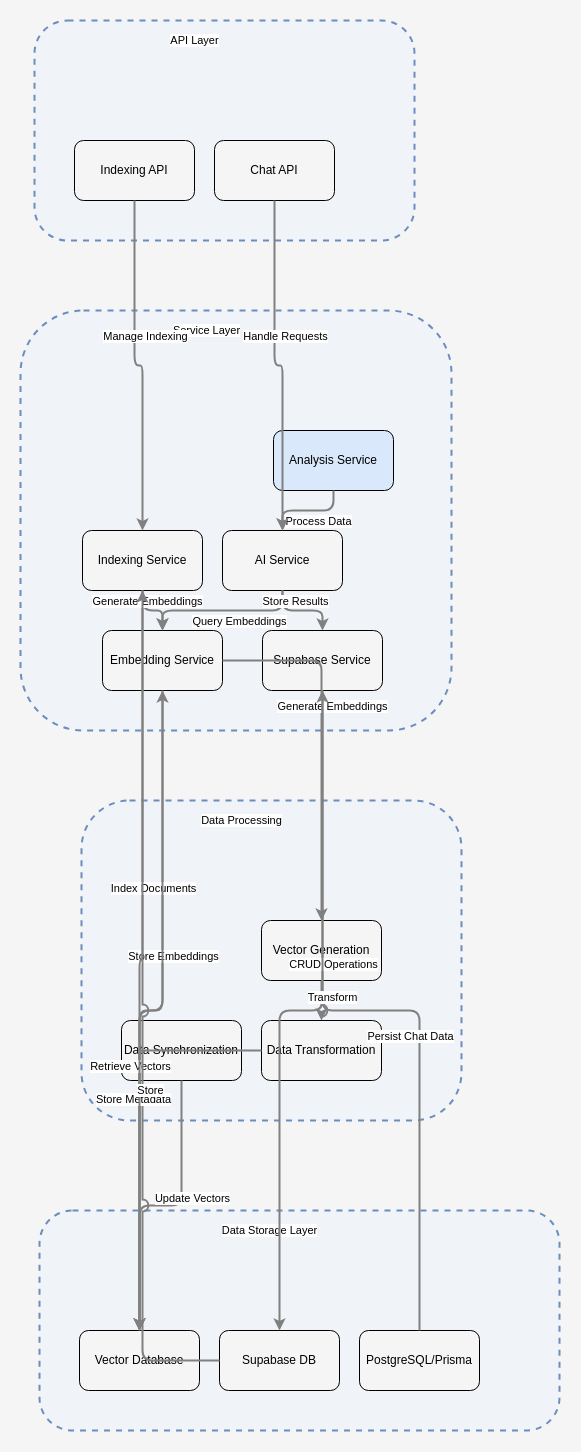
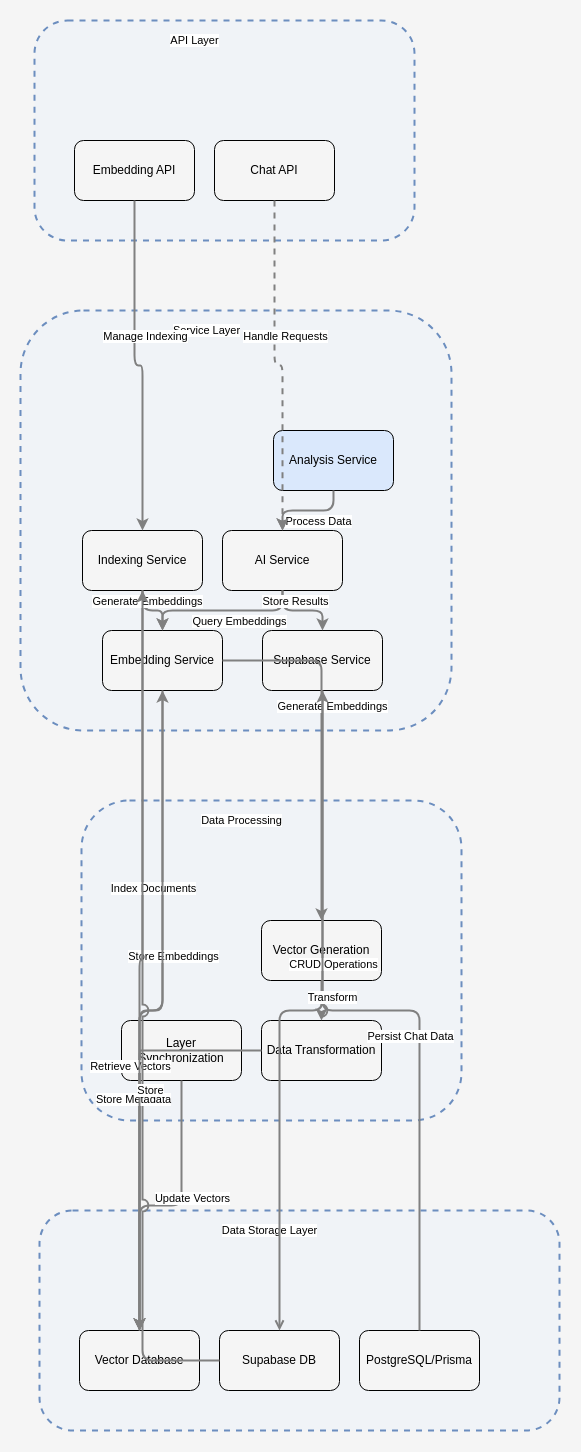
  <mxCell id="0" />
  <mxCell id="1" parent="0" />
  <mxCell id="2" value="" style="html=1;whiteSpace=wrap;container=1;fillColor=#dae8fc;strokeColor=#6c8ebf;dashed=1;fillOpacity=20;strokeWidth=2;containerType=none;recursiveResize=0;movable=1;resizable=1;autosize=0;dropTarget=0;rounded=1;" parent="1" vertex="1"><mxGeometry x="81" y="800" width="380" height="320" as="geometry" /></mxCell>
- <mxCell id="3" value="Data Synchronization" style="rounded=1;whiteSpace=wrap;html=1;fillColor=#f5f5f5;" parent="2" vertex="1"><mxGeometry x="40" y="220" width="120" height="60" as="geometry" /></mxCell>
+ <mxCell id="3" value="Layer Synchronization" style="rounded=1;whiteSpace=wrap;html=1;fillColor=#f5f5f5;" parent="2" vertex="1"><mxGeometry x="40" y="220" width="120" height="60" as="geometry" /></mxCell>
  <mxCell id="4" value="Vector Generation" style="rounded=1;whiteSpace=wrap;html=1;fillColor=#f5f5f5;" parent="2" vertex="1"><mxGeometry x="180" y="120" width="120" height="60" as="geometry" /></mxCell>
  <mxCell id="5" value="Data Transformation" style="rounded=1;whiteSpace=wrap;html=1;fillColor=#f5f5f5;" parent="2" vertex="1"><mxGeometry x="180" y="220" width="120" height="60" as="geometry" /></mxCell>
  <mxCell id="6" value="Data Processing" style="edgeLabel;html=1;align=center;verticalAlign=middle;resizable=0;labelBackgroundColor=white;spacing=5;rounded=1;" parent="1" vertex="1"><mxGeometry x="89" y="808" width="304" height="24" as="geometry" /></mxCell>
  <mxCell id="7" value="" style="html=1;whiteSpace=wrap;container=1;fillColor=#dae8fc;strokeColor=#6c8ebf;dashed=1;fillOpacity=20;strokeWidth=2;containerType=none;recursiveResize=0;movable=1;resizable=1;autosize=0;dropTarget=0;rounded=1;" parent="1" vertex="1"><mxGeometry x="34" y="20" width="380" height="220" as="geometry" /></mxCell>
  <mxCell id="8" value="Chat API" style="rounded=1;whiteSpace=wrap;html=1;fillColor=#f5f5f5;" parent="7" vertex="1"><mxGeometry x="180" y="120" width="120" height="60" as="geometry" /></mxCell>
- <mxCell id="9" value="Indexing API" style="rounded=1;whiteSpace=wrap;html=1;fillColor=#f5f5f5;" parent="7" vertex="1"><mxGeometry x="40" y="120" width="120" height="60" as="geometry" /></mxCell>
+ <mxCell id="9" value="Embedding API" style="rounded=1;whiteSpace=wrap;html=1;fillColor=#f5f5f5;" parent="7" vertex="1"><mxGeometry x="40" y="120" width="120" height="60" as="geometry" /></mxCell>
  <mxCell id="10" value="API Layer" style="edgeLabel;html=1;align=center;verticalAlign=middle;resizable=0;labelBackgroundColor=white;spacing=5;rounded=1;" parent="1" vertex="1"><mxGeometry x="42" y="28" width="304" height="24" as="geometry" /></mxCell>
  <mxCell id="11" value="" style="html=1;whiteSpace=wrap;container=1;fillColor=#dae8fc;strokeColor=#6c8ebf;dashed=1;fillOpacity=20;strokeWidth=2;containerType=none;recursiveResize=0;movable=1;resizable=1;autosize=0;dropTarget=0;rounded=1;" parent="1" vertex="1"><mxGeometry x="20" y="310" width="431" height="420" as="geometry" /></mxCell>
  <mxCell id="12" value="Embedding Service" style="rounded=1;whiteSpace=wrap;html=1;fillColor=#f5f5f5;" parent="11" vertex="1"><mxGeometry x="82" y="320" width="120" height="60" as="geometry" /></mxCell>
  <mxCell id="13" value="Indexing Service" style="rounded=1;whiteSpace=wrap;html=1;fillColor=#f5f5f5;" parent="11" vertex="1"><mxGeometry x="62" y="220" width="120" height="60" as="geometry" /></mxCell>
  <mxCell id="14" value="Supabase Service" style="rounded=1;whiteSpace=wrap;html=1;fillColor=#f5f5f5;" parent="11" vertex="1"><mxGeometry x="242" y="320" width="120" height="60" as="geometry" /></mxCell>
  <mxCell id="15" value="AI Service" style="rounded=1;whiteSpace=wrap;html=1;fillColor=#f5f5f5;" parent="11" vertex="1"><mxGeometry x="202" y="220" width="120" height="60" as="geometry" /></mxCell>
  <mxCell id="16" value="Analysis Service" style="rounded=1;whiteSpace=wrap;html=1;fillColor=#dae8fc;" parent="11" vertex="1"><mxGeometry x="253" y="120" width="120" height="60" as="geometry" /></mxCell>
  <mxCell id="17" value="Service Layer" style="edgeLabel;html=1;align=center;verticalAlign=middle;resizable=0;labelBackgroundColor=white;spacing=5;rounded=1;" parent="1" vertex="1"><mxGeometry x="28" y="318" width="355" height="24" as="geometry" /></mxCell>
  <mxCell id="18" value="" style="html=1;whiteSpace=wrap;container=1;fillColor=#dae8fc;strokeColor=#6c8ebf;dashed=1;fillOpacity=20;strokeWidth=2;containerType=none;recursiveResize=0;movable=1;resizable=1;autosize=0;dropTarget=0;rounded=1;" parent="1" vertex="1"><mxGeometry x="39" y="1210" width="520" height="220" as="geometry" /></mxCell>
  <mxCell id="19" value="Supabase DB" style="rounded=1;whiteSpace=wrap;html=1;fillColor=#f5f5f5;" parent="18" vertex="1"><mxGeometry x="180" y="120" width="120" height="60" as="geometry" /></mxCell>
  <mxCell id="20" value="Vector Database" style="rounded=1;whiteSpace=wrap;html=1;fillColor=#f5f5f5;" parent="18" vertex="1"><mxGeometry x="40" y="120" width="120" height="60" as="geometry" /></mxCell>
  <mxCell id="21" value="PostgreSQL/Prisma" style="rounded=1;whiteSpace=wrap;html=1;fillColor=#f5f5f5;" parent="18" vertex="1"><mxGeometry x="320" y="120" width="120" height="60" as="geometry" /></mxCell>
  <mxCell id="22" value="Data Storage Layer" style="edgeLabel;html=1;align=center;verticalAlign=middle;resizable=0;labelBackgroundColor=white;spacing=5;rounded=1;" parent="1" vertex="1"><mxGeometry x="47" y="1218" width="444" height="24" as="geometry" /></mxCell>
  <mxCell id="23" style="edgeStyle=orthogonalEdgeStyle;rounded=1;orthogonalLoop=1;jettySize=auto;html=1;strokeColor=#808080;strokeWidth=2;jumpStyle=arc;jumpSize=10;spacing=15;labelBackgroundColor=white;labelBorderColor=none;" parent="1" source="12" target="20" edge="1"><mxGeometry relative="1" as="geometry" /></mxCell>
  <mxCell id="24" value="Store Embeddings" style="edgeLabel;html=1;align=center;verticalAlign=middle;resizable=0;points=[];rounded=1;" parent="23" vertex="1" connectable="0"><mxGeometry x="-0.2" y="10" relative="1" as="geometry"><mxPoint as="offset" /></mxGeometry></mxCell>
  <mxCell id="25" style="edgeStyle=orthogonalEdgeStyle;rounded=1;orthogonalLoop=1;jettySize=auto;html=1;strokeColor=#808080;strokeWidth=2;jumpStyle=arc;jumpSize=10;spacing=15;labelBackgroundColor=white;labelBorderColor=none;" parent="1" source="12" target="4" edge="1"><mxGeometry relative="1" as="geometry" /></mxCell>
  <mxCell id="26" value="Generate Embeddings" style="edgeLabel;html=1;align=center;verticalAlign=middle;resizable=0;points=[];rounded=1;" parent="25" vertex="1" connectable="0"><mxGeometry x="-0.2" y="10" relative="1" as="geometry"><mxPoint as="offset" /></mxGeometry></mxCell>
  <mxCell id="27" style="edgeStyle=orthogonalEdgeStyle;rounded=1;orthogonalLoop=1;jettySize=auto;html=1;strokeColor=#808080;strokeWidth=2;jumpStyle=arc;jumpSize=10;spacing=15;labelBackgroundColor=white;labelBorderColor=none;" parent="1" source="13" target="20" edge="1"><mxGeometry relative="1" as="geometry" /></mxCell>
  <mxCell id="28" value="Index Documents" style="edgeLabel;html=1;align=center;verticalAlign=middle;resizable=0;points=[];rounded=1;" parent="27" vertex="1" connectable="0"><mxGeometry x="-0.2" y="10" relative="1" as="geometry"><mxPoint as="offset" /></mxGeometry></mxCell>
- <mxCell id="29" style="edgeStyle=orthogonalEdgeStyle;rounded=1;orthogonalLoop=1;jettySize=auto;html=1;strokeColor=#808080;strokeWidth=2;jumpStyle=arc;jumpSize=10;spacing=15;labelBackgroundColor=white;labelBorderColor=none;" parent="1" source="14" target="19" edge="1"><mxGeometry relative="1" as="geometry" /></mxCell>
+ <mxCell id="29" style="edgeStyle=orthogonalEdgeStyle;rounded=1;orthogonalLoop=1;jettySize=auto;html=1;strokeColor=#808080;strokeWidth=2;jumpStyle=arc;jumpSize=10;spacing=15;labelBackgroundColor=white;labelBorderColor=none;endArrow=open;" parent="1" source="14" target="19" edge="1"><mxGeometry relative="1" as="geometry" /></mxCell>
  <mxCell id="30" value="CRUD Operations" style="edgeLabel;html=1;align=center;verticalAlign=middle;resizable=0;points=[];rounded=1;" parent="29" vertex="1" connectable="0"><mxGeometry x="-0.2" y="10" relative="1" as="geometry"><mxPoint as="offset" /></mxGeometry></mxCell>
  <mxCell id="31" style="edgeStyle=orthogonalEdgeStyle;rounded=1;orthogonalLoop=1;jettySize=auto;html=1;strokeColor=#808080;strokeWidth=2;jumpStyle=arc;jumpSize=10;spacing=15;labelBackgroundColor=white;labelBorderColor=none;" parent="1" source="15" target="12" edge="1"><mxGeometry relative="1" as="geometry" /></mxCell>
  <mxCell id="32" value="Query Embeddings" style="edgeLabel;html=1;align=center;verticalAlign=middle;resizable=0;points=[];rounded=1;" parent="31" vertex="1" connectable="0"><mxGeometry x="-0.2" y="10" relative="1" as="geometry"><mxPoint as="offset" /></mxGeometry></mxCell>
  <mxCell id="33" style="edgeStyle=orthogonalEdgeStyle;rounded=1;orthogonalLoop=1;jettySize=auto;html=1;strokeColor=#808080;strokeWidth=2;jumpStyle=arc;jumpSize=10;spacing=15;labelBackgroundColor=white;labelBorderColor=none;" parent="1" source="15" target="14" edge="1"><mxGeometry relative="1" as="geometry" /></mxCell>
  <mxCell id="34" value="Store Results" style="edgeLabel;html=1;align=center;verticalAlign=middle;resizable=0;points=[];rounded=1;" parent="33" vertex="1" connectable="0"><mxGeometry x="-0.2" y="10" relative="1" as="geometry"><mxPoint as="offset" /></mxGeometry></mxCell>
  <mxCell id="35" style="edgeStyle=orthogonalEdgeStyle;rounded=1;orthogonalLoop=1;jettySize=auto;html=1;strokeColor=#808080;strokeWidth=2;jumpStyle=arc;jumpSize=10;spacing=15;labelBackgroundColor=white;labelBorderColor=none;" parent="1" source="16" target="15" edge="1"><mxGeometry relative="1" as="geometry" /></mxCell>
  <mxCell id="36" value="Process Data" style="edgeLabel;html=1;align=center;verticalAlign=middle;resizable=0;points=[];rounded=1;" parent="35" vertex="1" connectable="0"><mxGeometry x="-0.2" y="10" relative="1" as="geometry"><mxPoint as="offset" /></mxGeometry></mxCell>
  <mxCell id="37" style="edgeStyle=orthogonalEdgeStyle;rounded=1;orthogonalLoop=1;jettySize=auto;html=1;strokeColor=#808080;strokeWidth=2;jumpStyle=arc;jumpSize=10;spacing=15;labelBackgroundColor=white;labelBorderColor=none;" parent="1" source="13" target="12" edge="1"><mxGeometry relative="1" as="geometry" /></mxCell>
  <mxCell id="38" value="Generate Embeddings" style="edgeLabel;html=1;align=center;verticalAlign=middle;resizable=0;points=[];rounded=1;" parent="37" vertex="1" connectable="0"><mxGeometry x="-0.2" y="10" relative="1" as="geometry"><mxPoint as="offset" /></mxGeometry></mxCell>
- <mxCell id="39" style="edgeStyle=orthogonalEdgeStyle;rounded=1;orthogonalLoop=1;jettySize=auto;html=1;strokeColor=#808080;strokeWidth=2;jumpStyle=arc;jumpSize=10;spacing=15;labelBackgroundColor=white;labelBorderColor=none;" parent="1" source="8" target="15" edge="1"><mxGeometry relative="1" as="geometry" /></mxCell>
+ <mxCell id="39" style="edgeStyle=orthogonalEdgeStyle;rounded=1;orthogonalLoop=1;jettySize=auto;html=1;strokeColor=#808080;strokeWidth=2;jumpStyle=arc;jumpSize=10;spacing=15;labelBackgroundColor=white;labelBorderColor=none;dashed=1;" parent="1" source="8" target="15" edge="1"><mxGeometry relative="1" as="geometry" /></mxCell>
  <mxCell id="40" value="Handle Requests" style="edgeLabel;html=1;align=center;verticalAlign=middle;resizable=0;points=[];rounded=1;" parent="39" vertex="1" connectable="0"><mxGeometry x="-0.2" y="10" relative="1" as="geometry"><mxPoint as="offset" /></mxGeometry></mxCell>
  <mxCell id="41" style="edgeStyle=orthogonalEdgeStyle;rounded=1;orthogonalLoop=1;jettySize=auto;html=1;strokeColor=#808080;strokeWidth=2;jumpStyle=arc;jumpSize=10;spacing=15;labelBackgroundColor=white;labelBorderColor=none;" parent="1" source="9" target="13" edge="1"><mxGeometry relative="1" as="geometry" /></mxCell>
  <mxCell id="42" value="Manage Indexing" style="edgeLabel;html=1;align=center;verticalAlign=middle;resizable=0;points=[];rounded=1;" parent="41" vertex="1" connectable="0"><mxGeometry x="-0.2" y="10" relative="1" as="geometry"><mxPoint as="offset" /></mxGeometry></mxCell>
  <mxCell id="43" style="edgeStyle=orthogonalEdgeStyle;rounded=1;orthogonalLoop=1;jettySize=auto;html=1;strokeColor=#808080;strokeWidth=2;jumpStyle=arc;jumpSize=10;spacing=15;labelBackgroundColor=white;labelBorderColor=none;" parent="1" source="3" target="20" edge="1"><mxGeometry relative="1" as="geometry" /></mxCell>
  <mxCell id="44" value="Update Vectors" style="edgeLabel;html=1;align=center;verticalAlign=middle;resizable=0;points=[];rounded=1;" parent="43" vertex="1" connectable="0"><mxGeometry x="-0.2" y="10" relative="1" as="geometry"><mxPoint as="offset" /></mxGeometry></mxCell>
  <mxCell id="45" style="edgeStyle=orthogonalEdgeStyle;rounded=1;orthogonalLoop=1;jettySize=auto;html=1;strokeColor=#808080;strokeWidth=2;jumpStyle=arc;jumpSize=10;spacing=15;labelBackgroundColor=white;labelBorderColor=none;" parent="1" source="21" target="14" edge="1"><mxGeometry relative="1" as="geometry" /></mxCell>
  <mxCell id="46" value="Persist Chat Data" style="edgeLabel;html=1;align=center;verticalAlign=middle;resizable=0;points=[];rounded=1;" parent="45" vertex="1" connectable="0"><mxGeometry x="-0.2" y="10" relative="1" as="geometry"><mxPoint as="offset" /></mxGeometry></mxCell>
  <mxCell id="47" style="edgeStyle=orthogonalEdgeStyle;rounded=1;orthogonalLoop=1;jettySize=auto;html=1;strokeColor=#808080;strokeWidth=2;jumpStyle=arc;jumpSize=10;spacing=15;labelBackgroundColor=white;labelBorderColor=none;" parent="1" source="20" target="12" edge="1"><mxGeometry relative="1" as="geometry" /></mxCell>
  <mxCell id="48" value="Retrieve Vectors" style="edgeLabel;html=1;align=center;verticalAlign=middle;resizable=0;points=[];rounded=1;" parent="47" vertex="1" connectable="0"><mxGeometry x="-0.2" y="10" relative="1" as="geometry"><mxPoint as="offset" /></mxGeometry></mxCell>
  <mxCell id="49" style="edgeStyle=orthogonalEdgeStyle;rounded=1;orthogonalLoop=1;jettySize=auto;html=1;strokeColor=#808080;strokeWidth=2;jumpStyle=arc;jumpSize=10;spacing=15;labelBackgroundColor=white;labelBorderColor=none;" parent="1" source="19" target="13" edge="1"><mxGeometry relative="1" as="geometry" /></mxCell>
  <mxCell id="50" value="Store Metadata" style="edgeLabel;html=1;align=center;verticalAlign=middle;resizable=0;points=[];rounded=1;" parent="49" vertex="1" connectable="0"><mxGeometry x="-0.2" y="10" relative="1" as="geometry"><mxPoint as="offset" /></mxGeometry></mxCell>
  <mxCell id="51" style="edgeStyle=orthogonalEdgeStyle;rounded=1;orthogonalLoop=1;jettySize=auto;html=1;strokeColor=#808080;strokeWidth=2;jumpStyle=arc;jumpSize=10;spacing=15;labelBackgroundColor=white;labelBorderColor=none;" parent="1" source="4" target="5" edge="1"><mxGeometry relative="1" as="geometry" /></mxCell>
  <mxCell id="52" value="Transform" style="edgeLabel;html=1;align=center;verticalAlign=middle;resizable=0;points=[];rounded=1;" parent="51" vertex="1" connectable="0"><mxGeometry x="-0.2" y="10" relative="1" as="geometry"><mxPoint as="offset" /></mxGeometry></mxCell>
  <mxCell id="53" style="edgeStyle=orthogonalEdgeStyle;rounded=1;orthogonalLoop=1;jettySize=auto;html=1;strokeColor=#808080;strokeWidth=2;jumpStyle=arc;jumpSize=10;spacing=15;labelBackgroundColor=white;labelBorderColor=none;" parent="1" source="5" target="20" edge="1"><mxGeometry relative="1" as="geometry" /></mxCell>
  <mxCell id="54" value="Store" style="edgeLabel;html=1;align=center;verticalAlign=middle;resizable=0;points=[];rounded=1;" parent="53" vertex="1" connectable="0"><mxGeometry x="-0.2" y="10" relative="1" as="geometry"><mxPoint as="offset" /></mxGeometry></mxCell>
